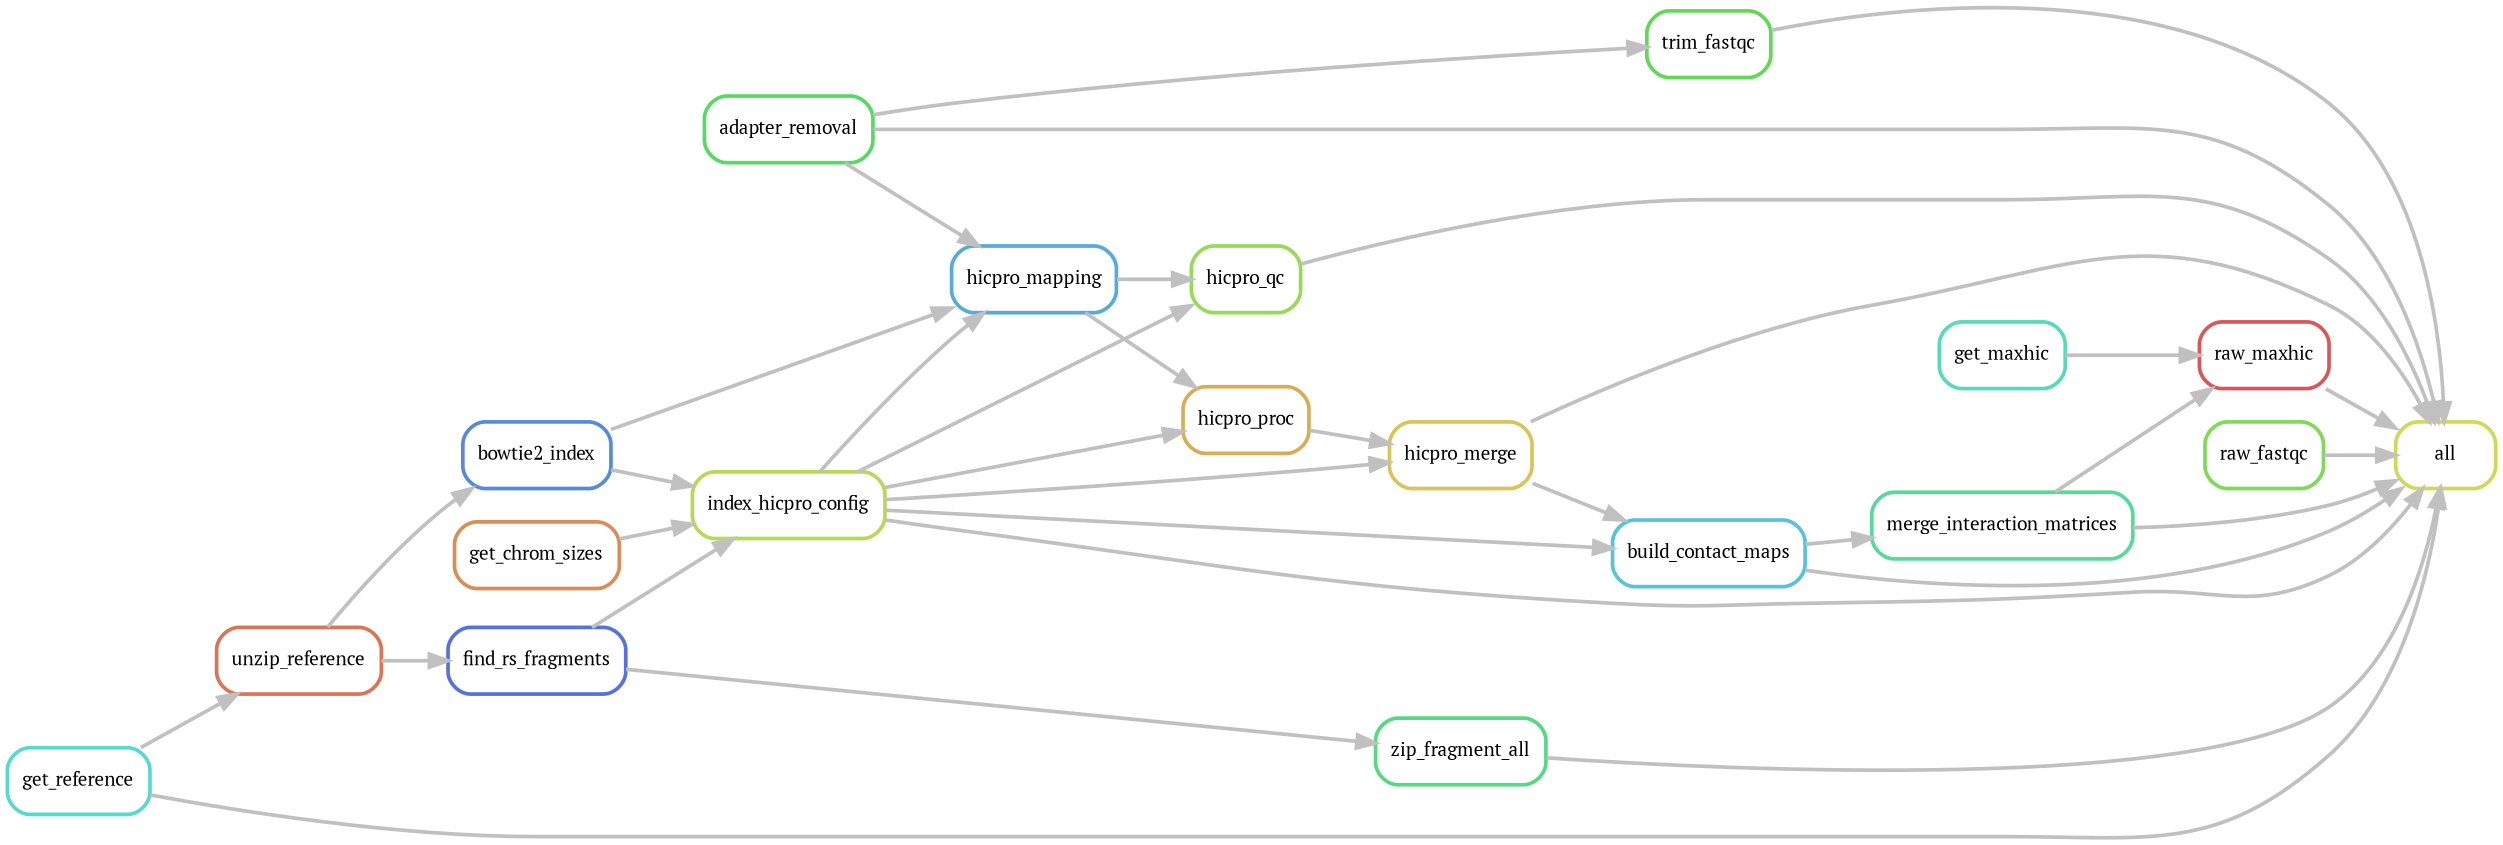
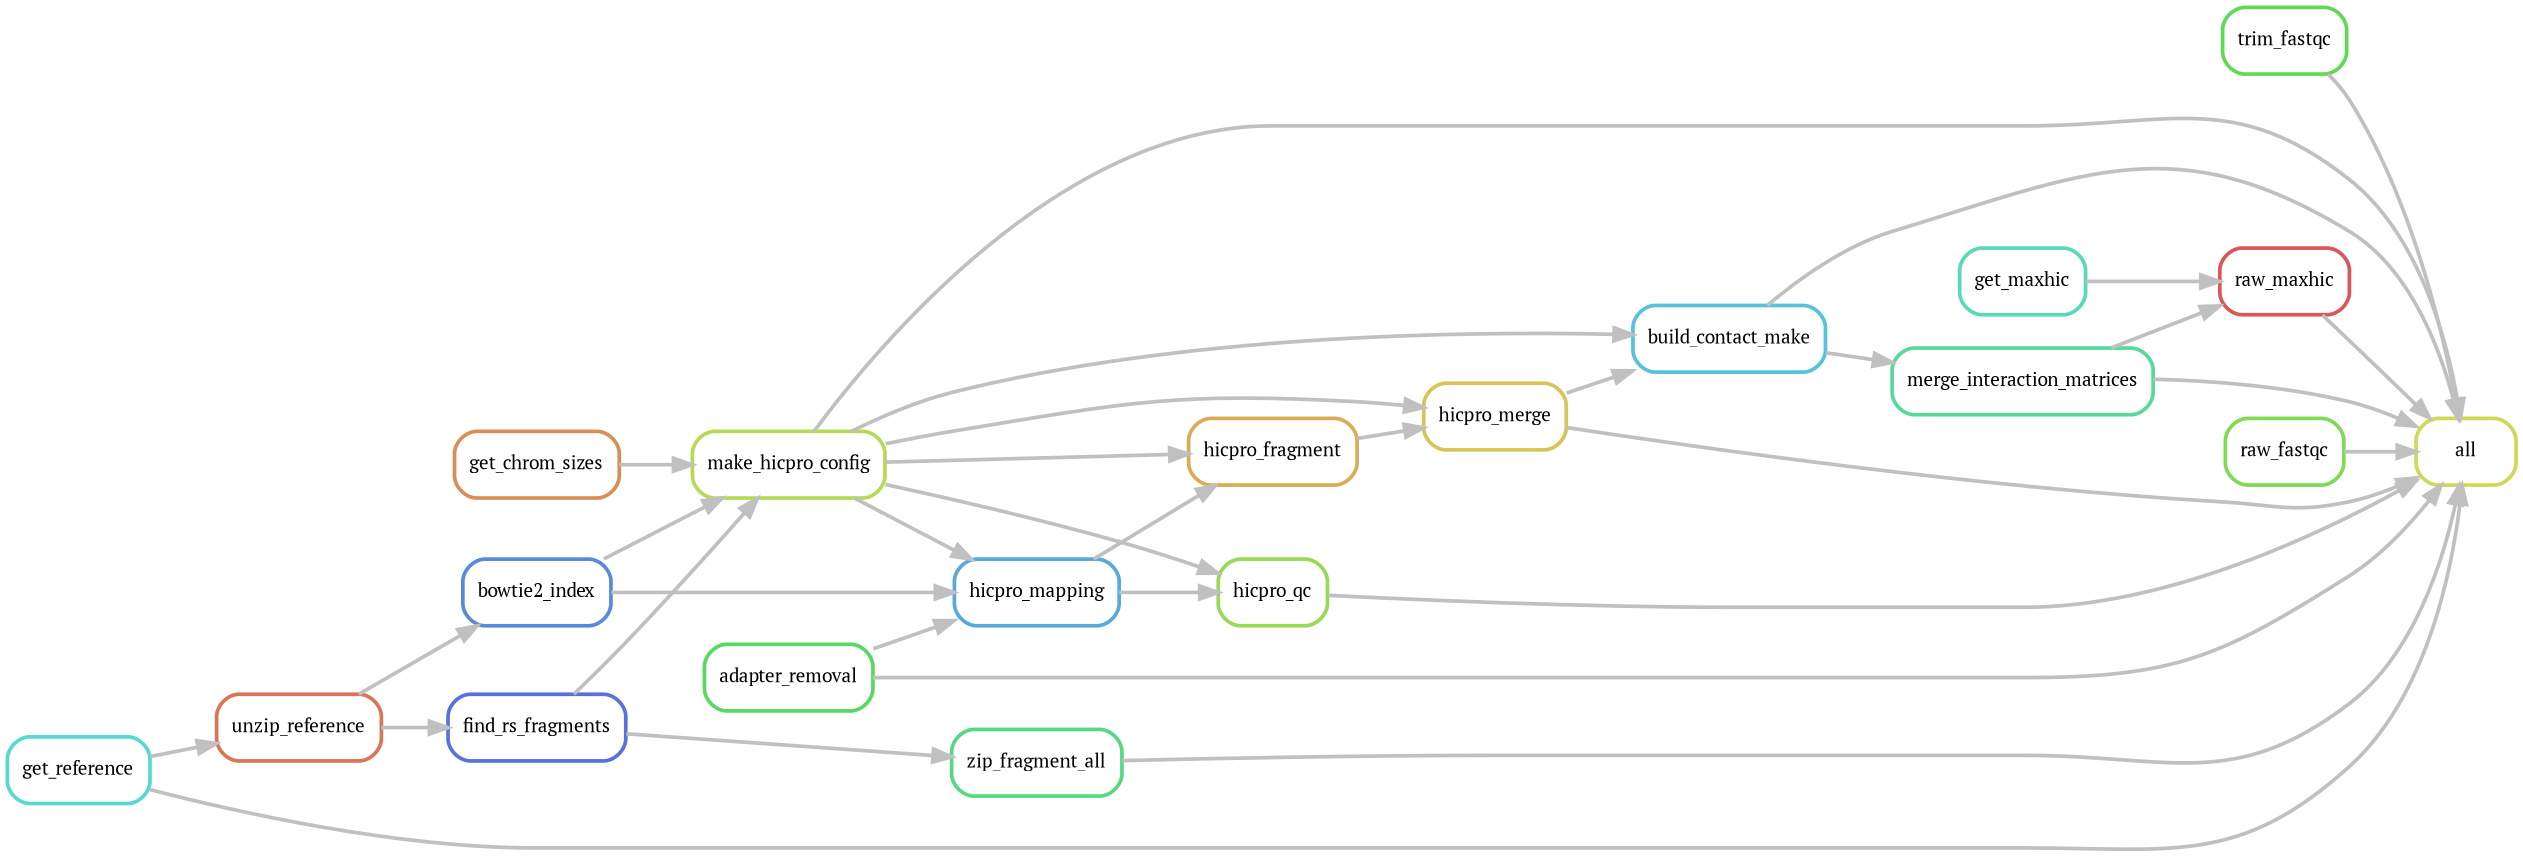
  digraph {
    bgcolor=white
    fontname="PT Serif"
    rankdir=LR
    node [fontname="PT Serif" fontsize=10 penwidth=2 shape=box style=rounded]
    edge [color=grey fontname="PT Serif" penwidth=2]
    n1 [color="0.18 0.6 0.85" label=all]
    n2 [color="0.32 0.6 0.85" label=trim_fastqc]
-   n3 [color="0.53 0.6 0.85" label=build_contact_maps]
+   n3 [color="0.53 0.6 0.85" label=build_contact_make]
    n4 [color="0.42 0.6 0.85" label=merge_interaction_matrices]
    n5 [color="0.00 0.6 0.85" label=raw_maxhic]
    n6 [color="0.25 0.6 0.85" label=hicpro_qc]
    n7 [color="0.28 0.6 0.85" label=raw_fastqc]
    n8 [color="0.14 0.6 0.85" label=hicpro_merge]
-   n9 [color="0.21 0.6 0.85" label=index_hicpro_config]
+   n9 [color="0.21 0.6 0.85" label=make_hicpro_config]
    n10 [color="0.56 0.6 0.85" label=hicpro_mapping]
-   n11 [color="0.11 0.6 0.85" label=hicpro_proc]
+   n11 [color="0.11 0.6 0.85" label=hicpro_fragment]
    n12 [color="0.35 0.6 0.85" label=adapter_removal]
    n13 [color="0.49 0.6 0.85" label=get_reference]
    n14 [color="0.04 0.6 0.85" label=unzip_reference]
    n15 [color="0.60 0.6 0.85" label=bowtie2_index]
    n16 [color="0.63 0.6 0.85" label=find_rs_fragments]
    n17 [color="0.39 0.6 0.85" label=zip_fragment_all]
    n18 [color="0.46 0.6 0.85" label=get_maxhic]
    n19 [color="0.07 0.6 0.85" label=get_chrom_sizes]
    n2 -> n1
    n3 -> n1
    n3 -> n4
    n4 -> n1
    n4 -> n5
    n5 -> n1
    n6 -> n1
    n7 -> n1
    n8 -> n1
    n8 -> n3
    n9 -> n1
    n9 -> n3
    n9 -> n6
    n9 -> n8
    n9 -> n10
    n9 -> n11
    n10 -> n6
    n10 -> n11
    n11 -> n8
    n12 -> n1
-   n12 -> n2
    n12 -> n10
    n13 -> n1
    n13 -> n14
    n14 -> n15
    n14 -> n16
    n15 -> n9
    n15 -> n10
    n16 -> n9
    n16 -> n17
    n17 -> n1
    n18 -> n5
    n19 -> n9
  }
